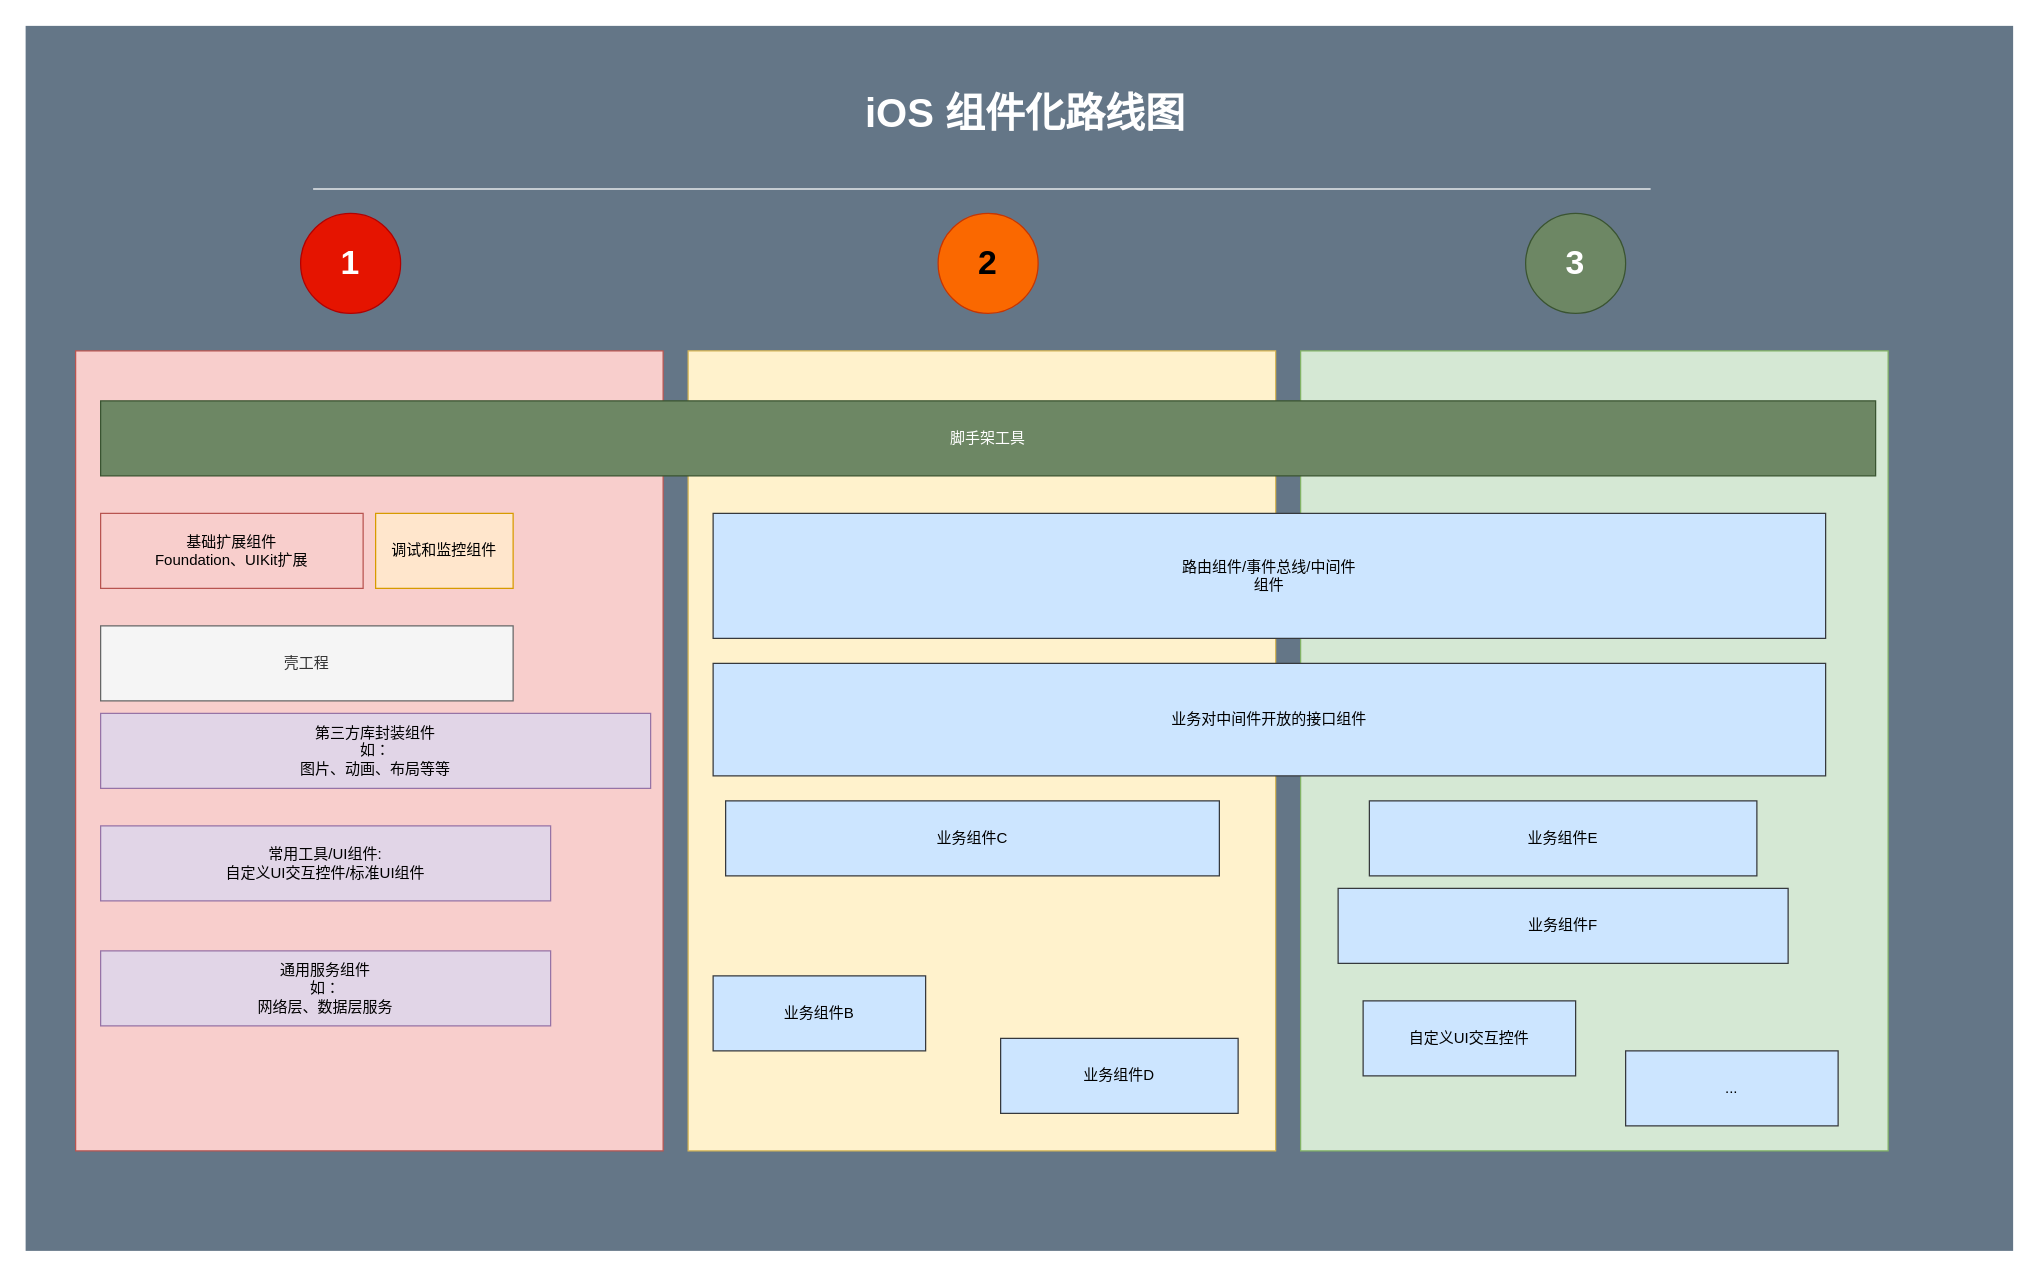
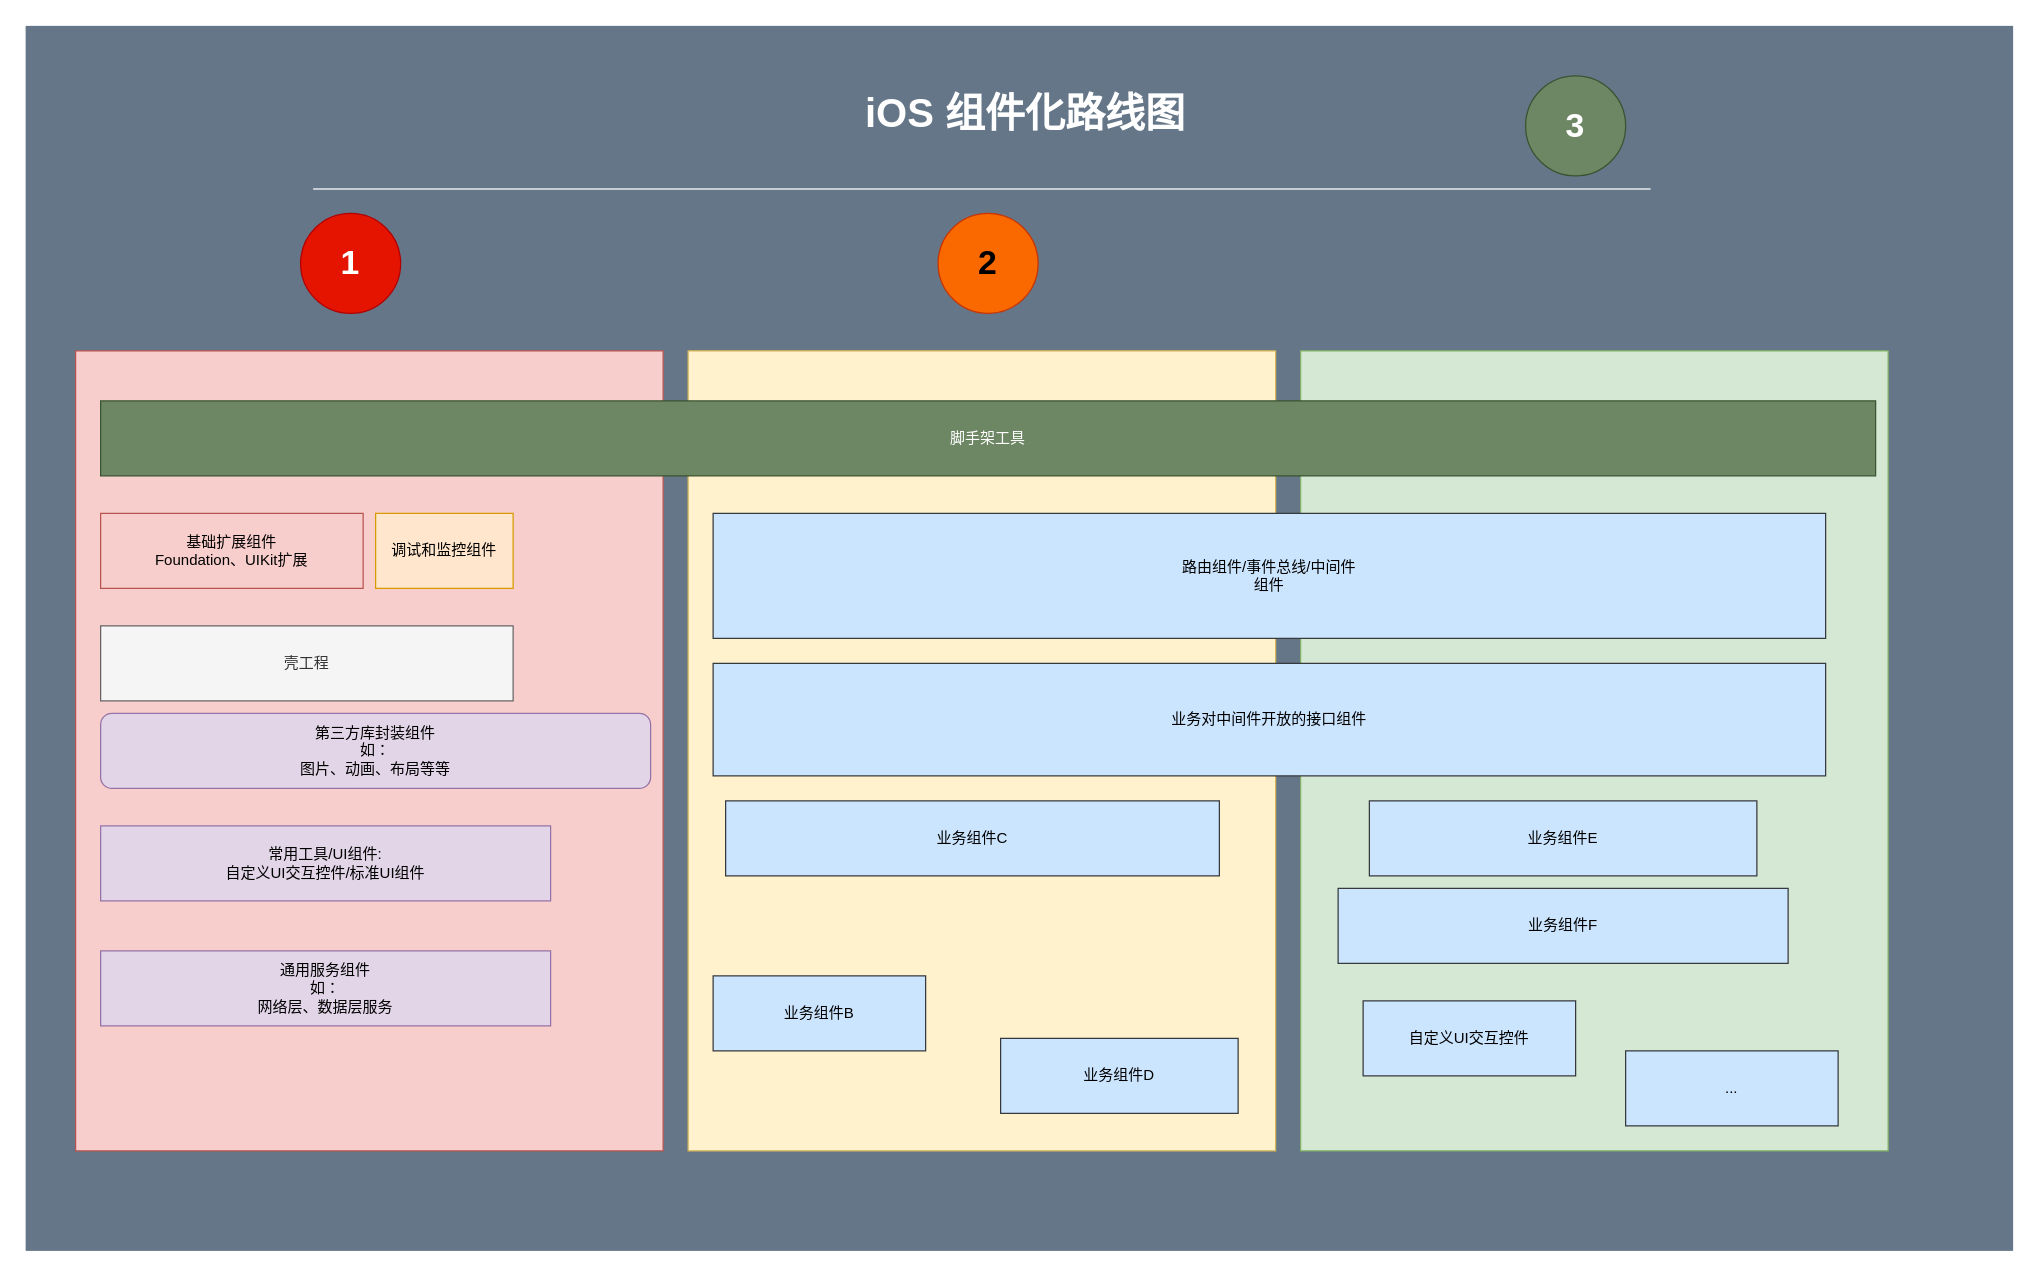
  <mxCell id="0" />
  <mxCell id="1" parent="0" />
  <mxCell id="2" value="" style="rounded=0;whiteSpace=wrap;html=1;fillColor=#647687;fontColor=#ffffff;strokeColor=none;" vertex="1" parent="1"><mxGeometry x="20" y="20" width="1590" height="980" as="geometry" /></mxCell>
  <mxCell id="3" value="" style="rounded=0;whiteSpace=wrap;html=1;fillColor=#d5e8d4;strokeColor=#82b366;" vertex="1" parent="1"><mxGeometry x="1040" y="280" width="470" height="640" as="geometry" /></mxCell>
  <mxCell id="4" value="" style="rounded=0;whiteSpace=wrap;html=1;strokeColor=#d6b656;fillColor=#fff2cc;" vertex="1" parent="1"><mxGeometry x="550" y="280" width="470" height="640" as="geometry" /></mxCell>
  <mxCell id="5" value="" style="rounded=0;whiteSpace=wrap;html=1;fillColor=#f8cecc;strokeColor=#b85450;" vertex="1" parent="1"><mxGeometry x="60" y="280" width="470" height="640" as="geometry" /></mxCell>
  <mxCell id="6" value="基础扩展组件&lt;br&gt;Foundation、UIKit扩展" style="rounded=0;whiteSpace=wrap;html=1;fillColor=#f8cecc;strokeColor=#b85450;" parent="1" vertex="1"><mxGeometry x="80" y="410" width="210" height="60" as="geometry" /></mxCell>
- <mxCell id="7" value="第三方库封装组件&lt;br&gt;如：&lt;br&gt;图片、动画、布局等等" style="rounded=0;whiteSpace=wrap;html=1;fillColor=#e1d5e7;strokeColor=#9673a6;" parent="1" vertex="1"><mxGeometry x="80" y="570" width="440" height="60" as="geometry" /></mxCell>
+ <mxCell id="7" value="第三方库封装组件&lt;br&gt;如：&lt;br&gt;图片、动画、布局等等" style="whiteSpace=wrap;html=1;fillColor=#e1d5e7;strokeColor=#9673a6;rounded=1;" parent="1" vertex="1"><mxGeometry x="80" y="570" width="440" height="60" as="geometry" /></mxCell>
  <mxCell id="8" value="通用服务组件&lt;br&gt;如：&lt;br&gt;网络层、数据层服务" style="rounded=0;whiteSpace=wrap;html=1;fillColor=#e1d5e7;strokeColor=#9673a6;" parent="1" vertex="1"><mxGeometry x="80" y="760" width="360" height="60" as="geometry" /></mxCell>
  <mxCell id="9" value="常用工具/UI组件:&lt;br&gt;自定义UI交互控件/标准UI组件" style="rounded=0;whiteSpace=wrap;html=1;fillColor=#e1d5e7;strokeColor=#9673a6;" parent="1" vertex="1"><mxGeometry x="80" y="660" width="360" height="60" as="geometry" /></mxCell>
  <mxCell id="10" value="壳工程" style="rounded=0;whiteSpace=wrap;html=1;fillColor=#f5f5f5;strokeColor=#666666;fontColor=#333333;" parent="1" vertex="1"><mxGeometry x="80" y="500" width="330" height="60" as="geometry" /></mxCell>
  <mxCell id="11" value="路由组件/事件总线/中间件&lt;br&gt;组件" style="rounded=0;whiteSpace=wrap;html=1;fillColor=#cce5ff;strokeColor=#36393d;" parent="1" vertex="1"><mxGeometry x="570" y="410" width="890" height="100" as="geometry" /></mxCell>
  <mxCell id="12" value="业务对中间件开放的接口组件" style="rounded=0;whiteSpace=wrap;html=1;fillColor=#cce5ff;strokeColor=#36393d;" parent="1" vertex="1"><mxGeometry x="570" y="530" width="890" height="90" as="geometry" /></mxCell>
  <mxCell id="13" value="业务组件B" style="rounded=0;whiteSpace=wrap;html=1;fillColor=#cce5ff;strokeColor=#36393d;" parent="1" vertex="1"><mxGeometry x="570" y="780" width="170" height="60" as="geometry" /></mxCell>
  <mxCell id="14" value="脚手架工具" style="rounded=0;whiteSpace=wrap;html=1;fillColor=#6d8764;strokeColor=#3A5431;fontColor=#ffffff;" parent="1" vertex="1"><mxGeometry x="80" y="320" width="1420" height="60" as="geometry" /></mxCell>
  <mxCell id="15" value="调试和监控组件" style="rounded=0;whiteSpace=wrap;html=1;fillColor=#ffe6cc;strokeColor=#d79b00;" parent="1" vertex="1"><mxGeometry x="300" y="410" width="110" height="60" as="geometry" /></mxCell>
  <mxCell id="16" value="&amp;nbsp;iOS 组件化路线图" style="text;html=1;strokeColor=none;fillColor=none;align=center;verticalAlign=middle;whiteSpace=wrap;rounded=0;fontSize=32;fontStyle=1;fontColor=#FFFFFF;" parent="1" vertex="1"><mxGeometry x="672.5" y="60" width="285" height="60" as="geometry" /></mxCell>
  <mxCell id="17" value="业务组件C" style="rounded=0;whiteSpace=wrap;html=1;fillColor=#cce5ff;strokeColor=#36393d;" vertex="1" parent="1"><mxGeometry x="580" y="640" width="395" height="60" as="geometry" /></mxCell>
  <mxCell id="18" value="业务组件D" style="rounded=0;whiteSpace=wrap;html=1;fillColor=#cce5ff;strokeColor=#36393d;" vertex="1" parent="1"><mxGeometry x="800" y="830" width="190" height="60" as="geometry" /></mxCell>
  <mxCell id="19" value="业务组件E" style="rounded=0;whiteSpace=wrap;html=1;fillColor=#cce5ff;strokeColor=#36393d;" vertex="1" parent="1"><mxGeometry x="1095" y="640" width="310" height="60" as="geometry" /></mxCell>
  <mxCell id="20" value="业务组件F" style="rounded=0;whiteSpace=wrap;html=1;fillColor=#cce5ff;strokeColor=#36393d;" vertex="1" parent="1"><mxGeometry x="1070" y="710" width="360" height="60" as="geometry" /></mxCell>
  <mxCell id="21" value="自定义UI交互控件" style="rounded=0;whiteSpace=wrap;html=1;fillColor=#cce5ff;strokeColor=#36393d;" vertex="1" parent="1"><mxGeometry x="1090" y="800" width="170" height="60" as="geometry" /></mxCell>
  <mxCell id="22" value="..." style="rounded=0;whiteSpace=wrap;html=1;fillColor=#cce5ff;strokeColor=#36393d;" vertex="1" parent="1"><mxGeometry x="1300" y="840" width="170" height="60" as="geometry" /></mxCell>
  <mxCell id="23" value="1" style="ellipse;whiteSpace=wrap;html=1;aspect=fixed;fillColor=#e51400;strokeColor=#B20000;fontColor=#ffffff;fontStyle=1;fontSize=27;" vertex="1" parent="1"><mxGeometry x="240" y="170" width="80" height="80" as="geometry" /></mxCell>
  <mxCell id="24" value="2" style="ellipse;whiteSpace=wrap;html=1;aspect=fixed;fillColor=#fa6800;strokeColor=#C73500;fontColor=#000000;fontStyle=1;fontSize=27;" vertex="1" parent="1"><mxGeometry x="750" y="170" width="80" height="80" as="geometry" /></mxCell>
- <mxCell id="25" value="3" style="ellipse;whiteSpace=wrap;html=1;aspect=fixed;fillColor=#6d8764;strokeColor=#3A5431;fontColor=#ffffff;fontStyle=1;fontSize=27;" vertex="1" parent="1"><mxGeometry x="1220" y="170" width="80" height="80" as="geometry" /></mxCell>
+ <mxCell id="25" value="3" style="ellipse;whiteSpace=wrap;html=1;aspect=fixed;fillColor=#6d8764;strokeColor=#3A5431;fontColor=#ffffff;fontStyle=1;fontSize=27;" vertex="1" parent="1"><mxGeometry x="1220" y="60" width="80" height="80" as="geometry" /></mxCell>
  <mxCell id="26" value="" style="rounded=0;whiteSpace=wrap;html=1;fontSize=28;fontColor=#FFFFFF;fillColor=#ffffff;strokeColor=none;" vertex="1" parent="1"><mxGeometry x="250" y="150" width="1070" height="1" as="geometry" /></mxCell>
